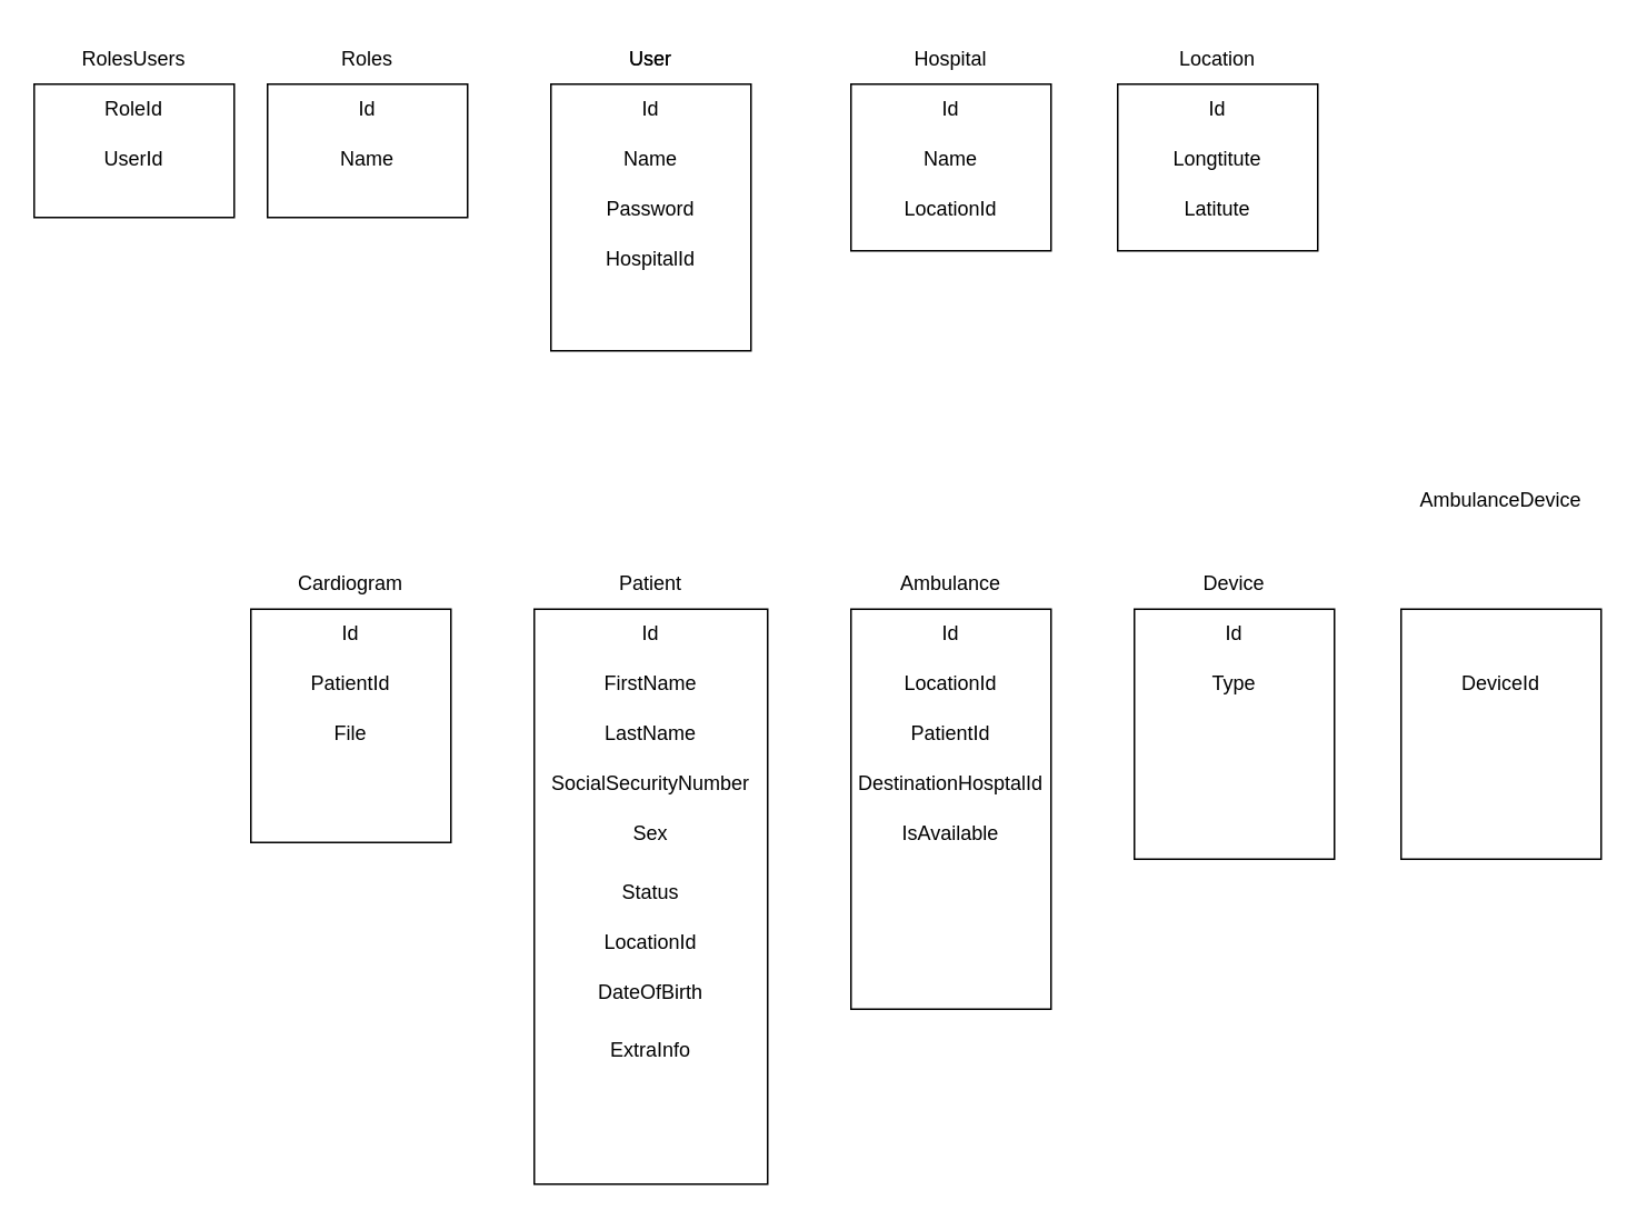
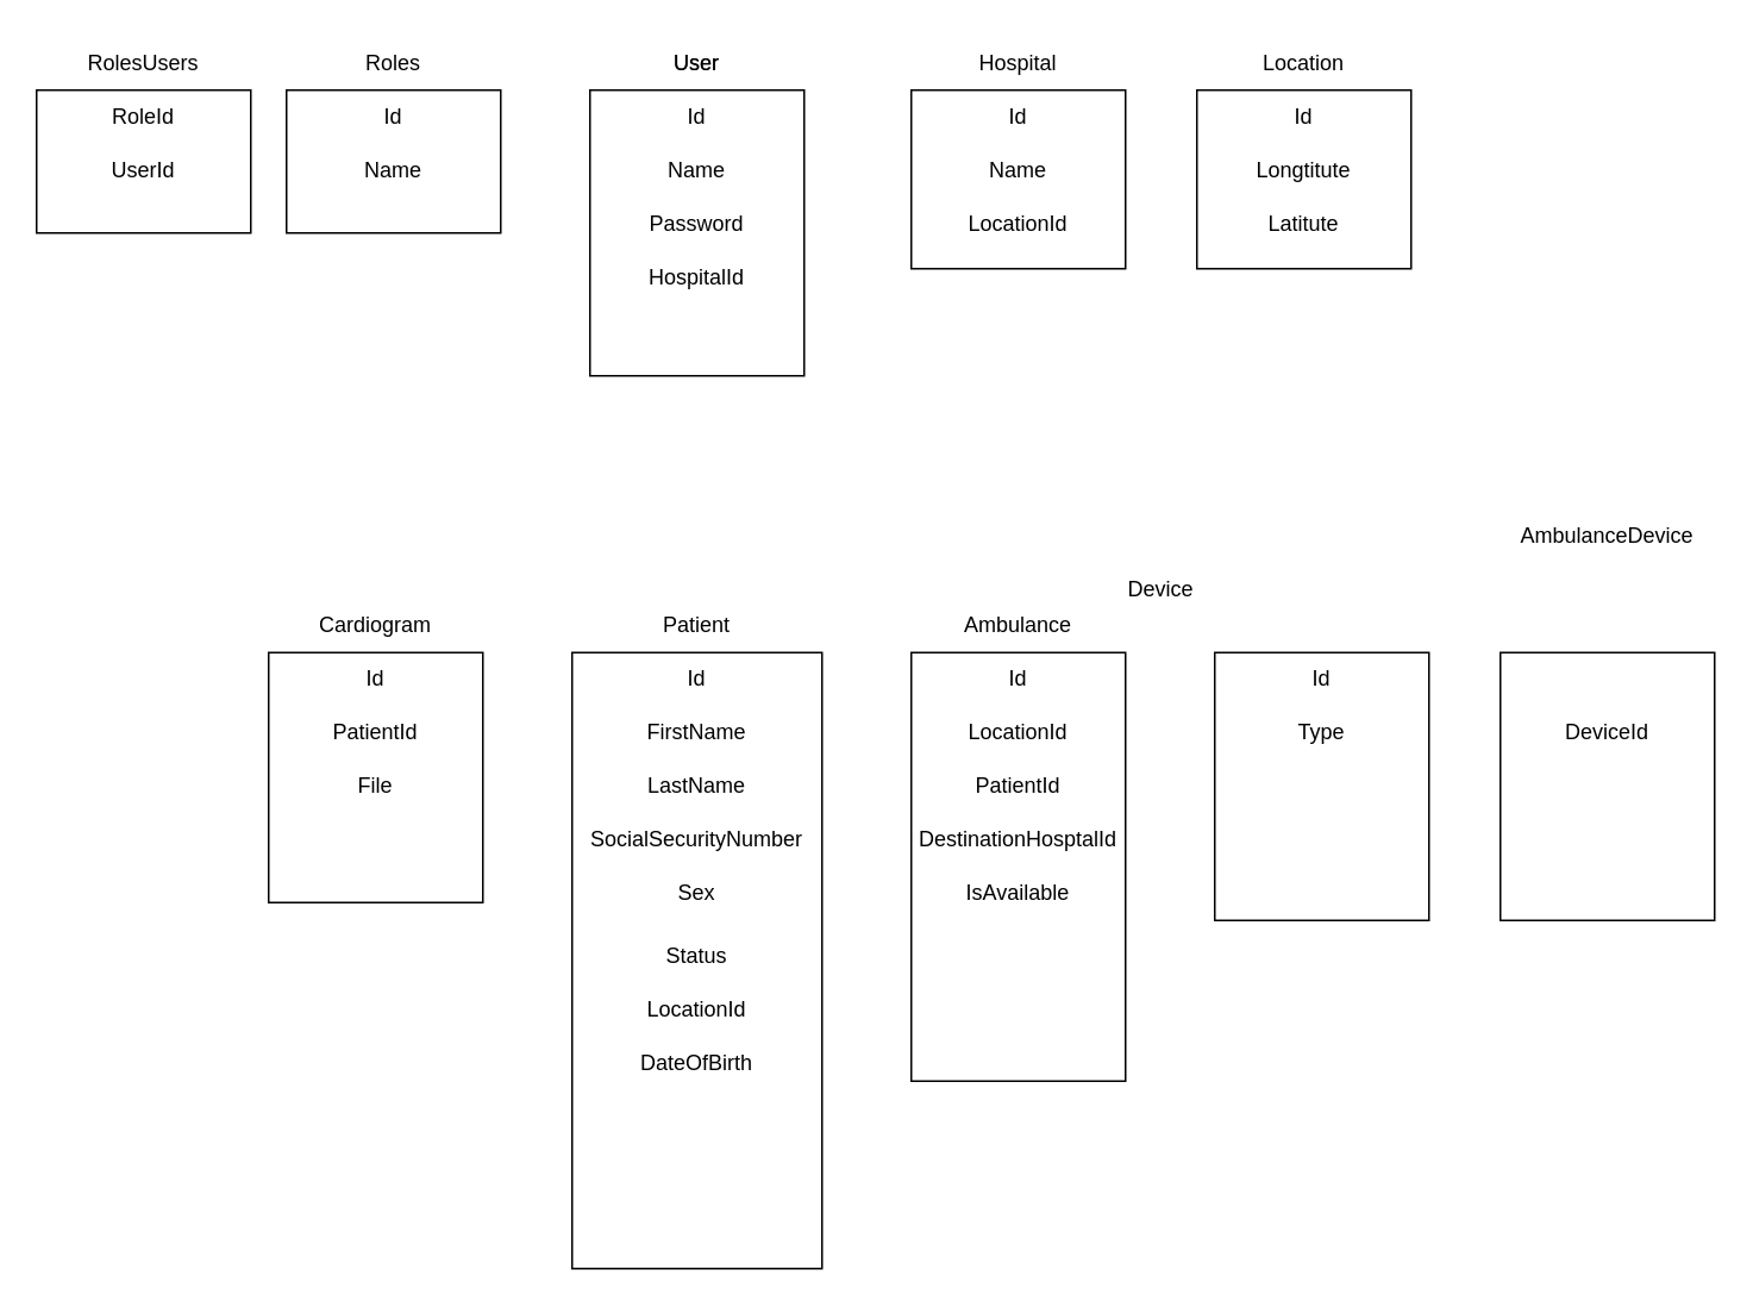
  <mxCell id="0" />
  <mxCell id="1" parent="0" />
  <mxCell id="2" value="" style="rounded=0;whiteSpace=wrap;html=1;" parent="1" vertex="1"><mxGeometry x="330" y="50" width="120" height="160" as="geometry" /></mxCell>
  <mxCell id="3" value="Name" style="text;html=1;strokeColor=none;fillColor=none;align=center;verticalAlign=middle;whiteSpace=wrap;rounded=0;" parent="1" vertex="1"><mxGeometry x="360" y="80" width="60" height="30" as="geometry" /></mxCell>
  <mxCell id="4" value="User" style="text;html=1;strokeColor=none;fillColor=none;align=center;verticalAlign=middle;whiteSpace=wrap;rounded=0;" parent="1" vertex="1"><mxGeometry x="360" y="20" width="60" height="30" as="geometry" /></mxCell>
  <mxCell id="5" value="HospitalId" style="text;html=1;strokeColor=none;fillColor=none;align=center;verticalAlign=middle;whiteSpace=wrap;rounded=0;" parent="1" vertex="1"><mxGeometry x="360" y="140" width="60" height="30" as="geometry" /></mxCell>
  <mxCell id="6" value="" style="rounded=0;whiteSpace=wrap;html=1;" parent="1" vertex="1"><mxGeometry x="510" y="50" width="120" height="100" as="geometry" /></mxCell>
  <mxCell id="7" value="Name" style="text;html=1;strokeColor=none;fillColor=none;align=center;verticalAlign=middle;whiteSpace=wrap;rounded=0;" parent="1" vertex="1"><mxGeometry x="540" y="80" width="60" height="30" as="geometry" /></mxCell>
  <mxCell id="8" value="Hospital" style="text;html=1;strokeColor=none;fillColor=none;align=center;verticalAlign=middle;whiteSpace=wrap;rounded=0;" parent="1" vertex="1"><mxGeometry x="540" y="20" width="60" height="30" as="geometry" /></mxCell>
  <mxCell id="9" value="User" style="text;html=1;strokeColor=none;fillColor=none;align=center;verticalAlign=middle;whiteSpace=wrap;rounded=0;" parent="1" vertex="1"><mxGeometry x="360" y="20" width="60" height="30" as="geometry" /></mxCell>
  <mxCell id="10" value="Password" style="text;html=1;strokeColor=none;fillColor=none;align=center;verticalAlign=middle;whiteSpace=wrap;rounded=0;" parent="1" vertex="1"><mxGeometry x="360" y="110" width="60" height="30" as="geometry" /></mxCell>
  <mxCell id="11" value="" style="rounded=0;whiteSpace=wrap;html=1;" parent="1" vertex="1"><mxGeometry x="160" y="50" width="120" height="80" as="geometry" /></mxCell>
  <mxCell id="12" value="Roles" style="text;html=1;strokeColor=none;fillColor=none;align=center;verticalAlign=middle;whiteSpace=wrap;rounded=0;" parent="1" vertex="1"><mxGeometry x="190" y="20" width="60" height="30" as="geometry" /></mxCell>
  <mxCell id="13" value="Name" style="text;html=1;strokeColor=none;fillColor=none;align=center;verticalAlign=middle;whiteSpace=wrap;rounded=0;" parent="1" vertex="1"><mxGeometry x="190" y="80" width="60" height="30" as="geometry" /></mxCell>
  <mxCell id="14" value="" style="rounded=0;whiteSpace=wrap;html=1;" parent="1" vertex="1"><mxGeometry x="20" y="50" width="120" height="80" as="geometry" /></mxCell>
  <mxCell id="15" value="RolesUsers" style="text;html=1;strokeColor=none;fillColor=none;align=center;verticalAlign=middle;whiteSpace=wrap;rounded=0;" parent="1" vertex="1"><mxGeometry x="25" y="20" width="110" height="30" as="geometry" /></mxCell>
  <mxCell id="16" value="Id" style="text;html=1;strokeColor=none;fillColor=none;align=center;verticalAlign=middle;whiteSpace=wrap;rounded=0;" parent="1" vertex="1"><mxGeometry x="190" y="50" width="60" height="30" as="geometry" /></mxCell>
  <mxCell id="17" value="Id" style="text;html=1;strokeColor=none;fillColor=none;align=center;verticalAlign=middle;whiteSpace=wrap;rounded=0;" parent="1" vertex="1"><mxGeometry x="360" y="50" width="60" height="30" as="geometry" /></mxCell>
  <mxCell id="18" value="Id" style="text;html=1;strokeColor=none;fillColor=none;align=center;verticalAlign=middle;whiteSpace=wrap;rounded=0;" parent="1" vertex="1"><mxGeometry x="540" y="50" width="60" height="30" as="geometry" /></mxCell>
  <mxCell id="19" value="UserId" style="text;html=1;strokeColor=none;fillColor=none;align=center;verticalAlign=middle;whiteSpace=wrap;rounded=0;" parent="1" vertex="1"><mxGeometry x="50" y="80" width="60" height="30" as="geometry" /></mxCell>
  <mxCell id="20" value="RoleId" style="text;html=1;strokeColor=none;fillColor=none;align=center;verticalAlign=middle;whiteSpace=wrap;rounded=0;" parent="1" vertex="1"><mxGeometry x="50" y="50" width="60" height="30" as="geometry" /></mxCell>
  <mxCell id="21" value="LocationId" style="text;html=1;strokeColor=none;fillColor=none;align=center;verticalAlign=middle;whiteSpace=wrap;rounded=0;" parent="1" vertex="1"><mxGeometry x="540" y="110" width="60" height="30" as="geometry" /></mxCell>
  <mxCell id="22" value="" style="rounded=0;whiteSpace=wrap;html=1;" parent="1" vertex="1"><mxGeometry x="670" y="50" width="120" height="100" as="geometry" /></mxCell>
  <mxCell id="23" value="Location" style="text;html=1;strokeColor=none;fillColor=none;align=center;verticalAlign=middle;whiteSpace=wrap;rounded=0;" parent="1" vertex="1"><mxGeometry x="700" y="20" width="60" height="30" as="geometry" /></mxCell>
  <mxCell id="24" value="Longtitute" style="text;html=1;strokeColor=none;fillColor=none;align=center;verticalAlign=middle;whiteSpace=wrap;rounded=0;" parent="1" vertex="1"><mxGeometry x="700" y="80" width="60" height="30" as="geometry" /></mxCell>
  <mxCell id="25" value="Id" style="text;html=1;strokeColor=none;fillColor=none;align=center;verticalAlign=middle;whiteSpace=wrap;rounded=0;" parent="1" vertex="1"><mxGeometry x="700" y="50" width="60" height="30" as="geometry" /></mxCell>
  <mxCell id="26" value="Latitute" style="text;html=1;strokeColor=none;fillColor=none;align=center;verticalAlign=middle;whiteSpace=wrap;rounded=0;" parent="1" vertex="1"><mxGeometry x="700" y="110" width="60" height="30" as="geometry" /></mxCell>
  <mxCell id="27" value="" style="rounded=0;whiteSpace=wrap;html=1;" parent="1" vertex="1"><mxGeometry x="510" y="365" width="120" height="240" as="geometry" /></mxCell>
  <mxCell id="28" value="Ambulance" style="text;html=1;strokeColor=none;fillColor=none;align=center;verticalAlign=middle;whiteSpace=wrap;rounded=0;" parent="1" vertex="1"><mxGeometry x="540" y="335" width="60" height="30" as="geometry" /></mxCell>
  <mxCell id="29" value="Id" style="text;html=1;strokeColor=none;fillColor=none;align=center;verticalAlign=middle;whiteSpace=wrap;rounded=0;" parent="1" vertex="1"><mxGeometry x="540" y="365" width="60" height="30" as="geometry" /></mxCell>
  <mxCell id="30" value="LocationId" style="text;html=1;strokeColor=none;fillColor=none;align=center;verticalAlign=middle;whiteSpace=wrap;rounded=0;" parent="1" vertex="1"><mxGeometry x="540" y="395" width="60" height="30" as="geometry" /></mxCell>
  <mxCell id="31" value="PatientId" style="text;html=1;strokeColor=none;fillColor=none;align=center;verticalAlign=middle;whiteSpace=wrap;rounded=0;" parent="1" vertex="1"><mxGeometry x="540" y="425" width="60" height="30" as="geometry" /></mxCell>
  <mxCell id="32" value="DestinationHosptalId" style="text;html=1;strokeColor=none;fillColor=none;align=center;verticalAlign=middle;whiteSpace=wrap;rounded=0;" parent="1" vertex="1"><mxGeometry x="540" y="455" width="60" height="30" as="geometry" /></mxCell>
  <mxCell id="33" value="" style="rounded=0;whiteSpace=wrap;html=1;" parent="1" vertex="1"><mxGeometry x="320" y="365" width="140" height="345" as="geometry" /></mxCell>
  <mxCell id="34" value="Patient" style="text;html=1;strokeColor=none;fillColor=none;align=center;verticalAlign=middle;whiteSpace=wrap;rounded=0;" parent="1" vertex="1"><mxGeometry x="360" y="335" width="60" height="30" as="geometry" /></mxCell>
  <mxCell id="35" value="Id" style="text;html=1;strokeColor=none;fillColor=none;align=center;verticalAlign=middle;whiteSpace=wrap;rounded=0;" parent="1" vertex="1"><mxGeometry x="360" y="365" width="60" height="30" as="geometry" /></mxCell>
  <mxCell id="36" value="FirstName" style="text;html=1;strokeColor=none;fillColor=none;align=center;verticalAlign=middle;whiteSpace=wrap;rounded=0;" parent="1" vertex="1"><mxGeometry x="360" y="395" width="60" height="30" as="geometry" /></mxCell>
  <mxCell id="37" value="Status" style="text;html=1;strokeColor=none;fillColor=none;align=center;verticalAlign=middle;whiteSpace=wrap;rounded=0;" parent="1" vertex="1"><mxGeometry x="360" y="520" width="60" height="30" as="geometry" /></mxCell>
  <mxCell id="38" value="" style="rounded=0;whiteSpace=wrap;html=1;" parent="1" vertex="1"><mxGeometry x="150" y="365" width="120" height="140" as="geometry" /></mxCell>
  <mxCell id="39" value="Cardiogram" style="text;html=1;strokeColor=none;fillColor=none;align=center;verticalAlign=middle;whiteSpace=wrap;rounded=0;" parent="1" vertex="1"><mxGeometry x="170" y="335" width="80" height="30" as="geometry" /></mxCell>
  <mxCell id="40" value="Id" style="text;html=1;strokeColor=none;fillColor=none;align=center;verticalAlign=middle;whiteSpace=wrap;rounded=0;" parent="1" vertex="1"><mxGeometry x="180" y="365" width="60" height="30" as="geometry" /></mxCell>
  <mxCell id="41" value="PatientId" style="text;html=1;strokeColor=none;fillColor=none;align=center;verticalAlign=middle;whiteSpace=wrap;rounded=0;" parent="1" vertex="1"><mxGeometry x="180" y="395" width="60" height="30" as="geometry" /></mxCell>
  <mxCell id="42" value="File" style="text;html=1;strokeColor=none;fillColor=none;align=center;verticalAlign=middle;whiteSpace=wrap;rounded=0;" parent="1" vertex="1"><mxGeometry x="180" y="425" width="60" height="30" as="geometry" /></mxCell>
  <mxCell id="43" value="LocationId" style="text;html=1;strokeColor=none;fillColor=none;align=center;verticalAlign=middle;whiteSpace=wrap;rounded=0;" parent="1" vertex="1"><mxGeometry x="360" y="550" width="60" height="30" as="geometry" /></mxCell>
- <mxCell id="44" value="ExtraInfo" style="text;html=1;strokeColor=none;fillColor=none;align=center;verticalAlign=middle;whiteSpace=wrap;rounded=0;" parent="1" vertex="1"><mxGeometry x="360" y="615" width="60" height="30" as="geometry" /></mxCell>
  <mxCell id="45" value="DateOfBirth" style="text;html=1;strokeColor=none;fillColor=none;align=center;verticalAlign=middle;whiteSpace=wrap;rounded=0;" vertex="1" parent="1"><mxGeometry x="360" y="580" width="60" height="30" as="geometry" /></mxCell>
  <mxCell id="46" value="LastName" style="text;html=1;strokeColor=none;fillColor=none;align=center;verticalAlign=middle;whiteSpace=wrap;rounded=0;" vertex="1" parent="1"><mxGeometry x="360" y="425" width="60" height="30" as="geometry" /></mxCell>
  <mxCell id="47" value="SocialSecurityNumber" style="text;html=1;strokeColor=none;fillColor=none;align=center;verticalAlign=middle;whiteSpace=wrap;rounded=0;" vertex="1" parent="1"><mxGeometry x="360" y="455" width="60" height="30" as="geometry" /></mxCell>
  <mxCell id="48" value="IsAvailable" style="text;html=1;strokeColor=none;fillColor=none;align=center;verticalAlign=middle;whiteSpace=wrap;rounded=0;" vertex="1" parent="1"><mxGeometry x="540" y="485" width="60" height="30" as="geometry" /></mxCell>
- <mxCell id="49" value="Device" style="text;html=1;strokeColor=none;fillColor=none;align=center;verticalAlign=middle;whiteSpace=wrap;rounded=0;" vertex="1" parent="1"><mxGeometry x="710" y="335" width="60" height="30" as="geometry" /></mxCell>
+ <mxCell id="49" value="Device" style="text;html=1;strokeColor=none;fillColor=none;align=center;verticalAlign=middle;whiteSpace=wrap;rounded=0;" vertex="1" parent="1"><mxGeometry x="620" y="315" width="60" height="30" as="geometry" /></mxCell>
  <mxCell id="50" value="" style="rounded=0;whiteSpace=wrap;html=1;" vertex="1" parent="1"><mxGeometry x="680" y="365" width="120" height="150" as="geometry" /></mxCell>
  <mxCell id="51" value="Id" style="text;html=1;strokeColor=none;fillColor=none;align=center;verticalAlign=middle;whiteSpace=wrap;rounded=0;" vertex="1" parent="1"><mxGeometry x="710" y="365" width="60" height="30" as="geometry" /></mxCell>
  <mxCell id="52" value="Type" style="text;html=1;strokeColor=none;fillColor=none;align=center;verticalAlign=middle;whiteSpace=wrap;rounded=0;" vertex="1" parent="1"><mxGeometry x="710" y="395" width="60" height="30" as="geometry" /></mxCell>
  <mxCell id="53" value="AmbulanceDevice" style="text;html=1;strokeColor=none;fillColor=none;align=center;verticalAlign=middle;whiteSpace=wrap;rounded=0;" vertex="1" parent="1"><mxGeometry x="870" y="285" width="60" height="30" as="geometry" /></mxCell>
  <mxCell id="54" value="" style="rounded=0;whiteSpace=wrap;html=1;" vertex="1" parent="1"><mxGeometry x="840" y="365" width="120" height="150" as="geometry" /></mxCell>
  <mxCell id="55" value="DeviceId" style="text;html=1;strokeColor=none;fillColor=none;align=center;verticalAlign=middle;whiteSpace=wrap;rounded=0;" vertex="1" parent="1"><mxGeometry x="870" y="395" width="60" height="30" as="geometry" /></mxCell>
  <mxCell id="56" value="Sex" style="text;html=1;strokeColor=none;fillColor=none;align=center;verticalAlign=middle;whiteSpace=wrap;rounded=0;" vertex="1" parent="1"><mxGeometry x="360" y="485" width="60" height="30" as="geometry" /></mxCell>
